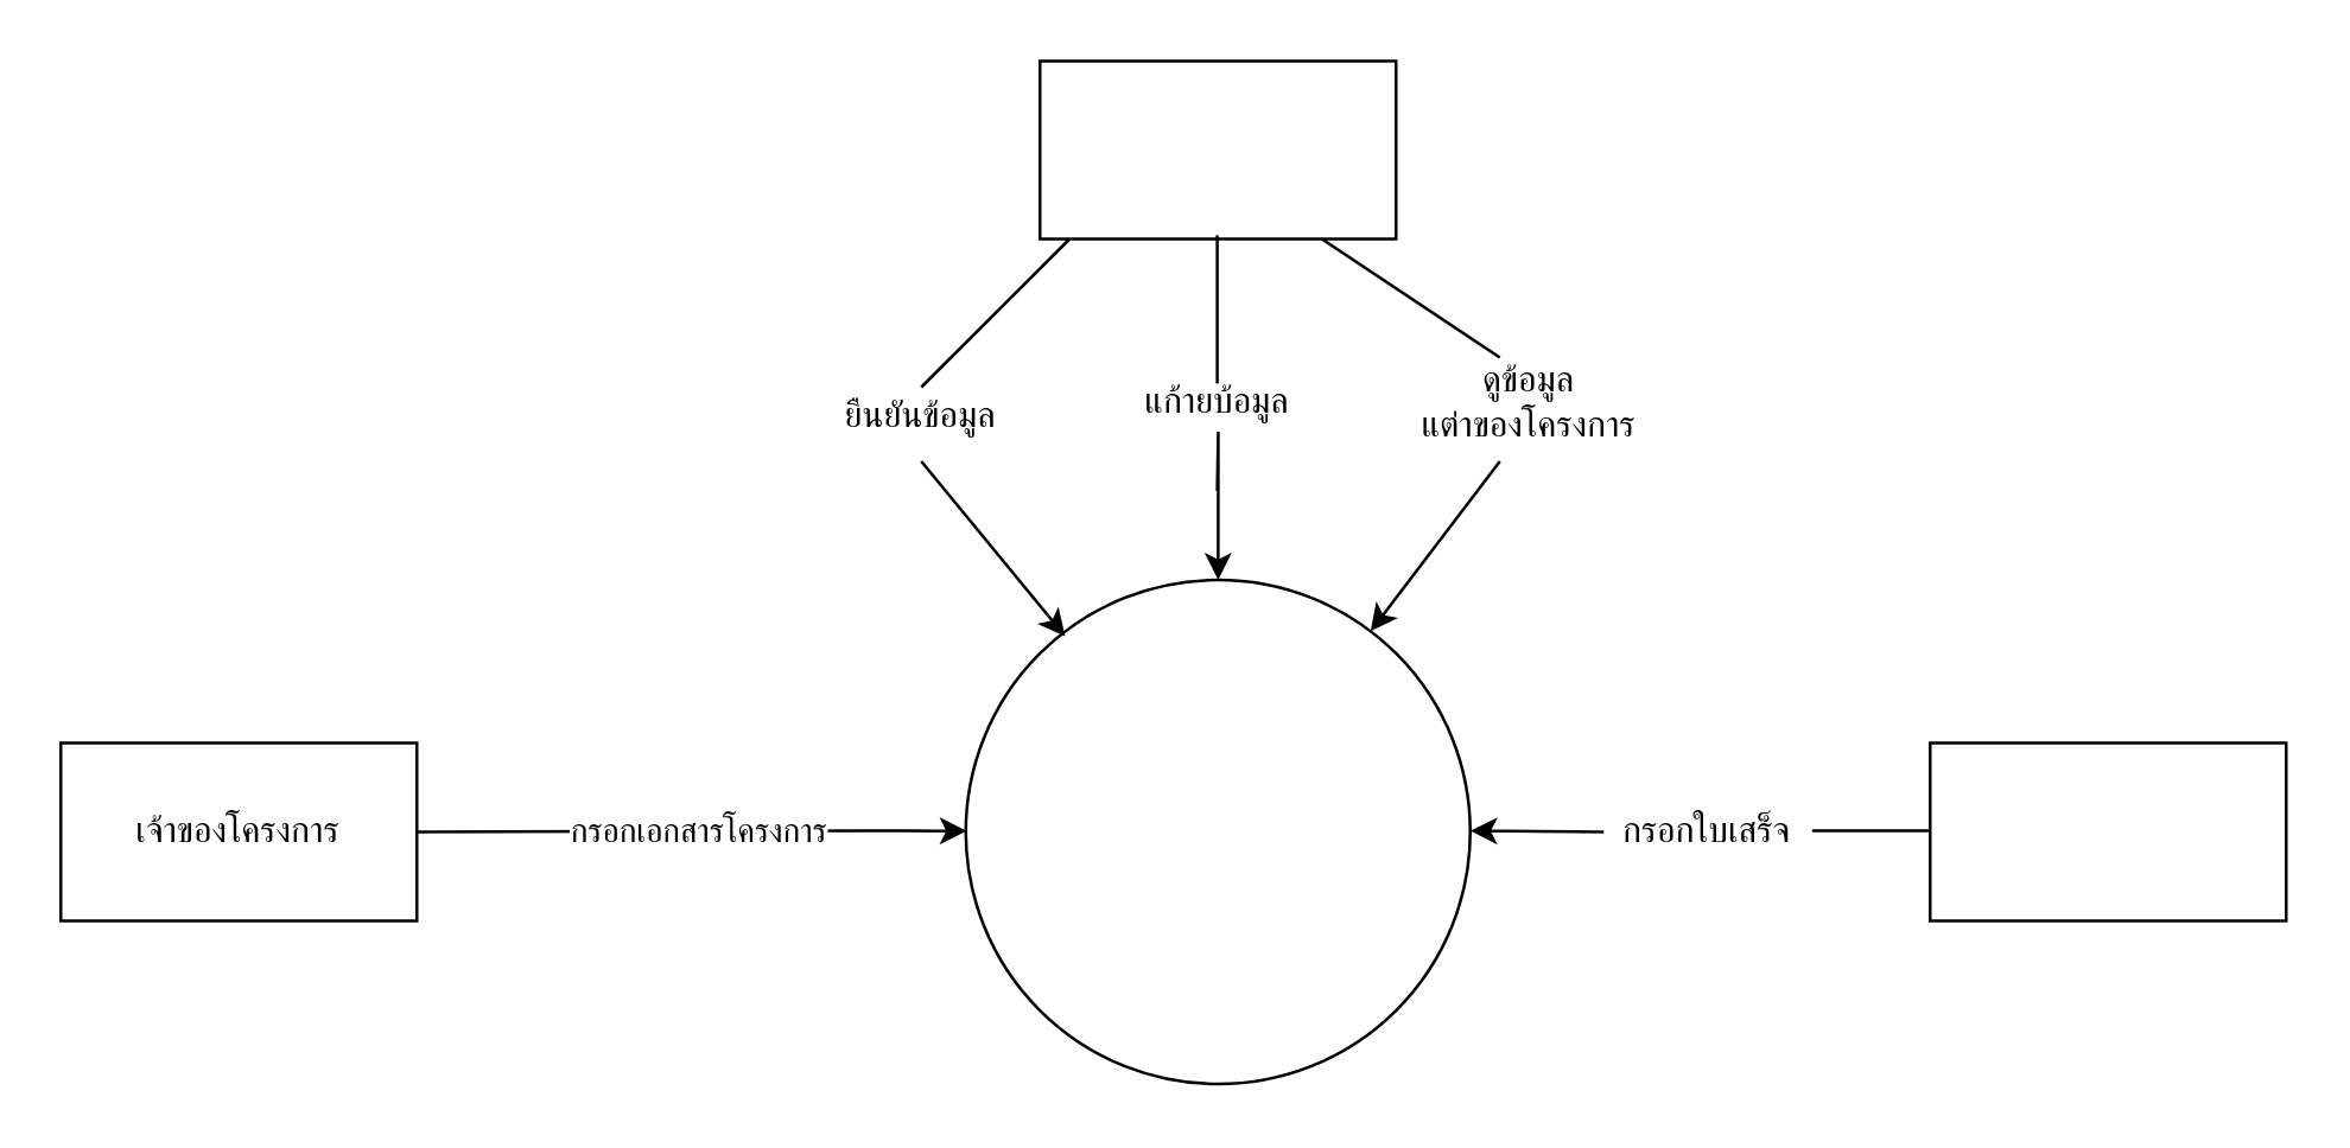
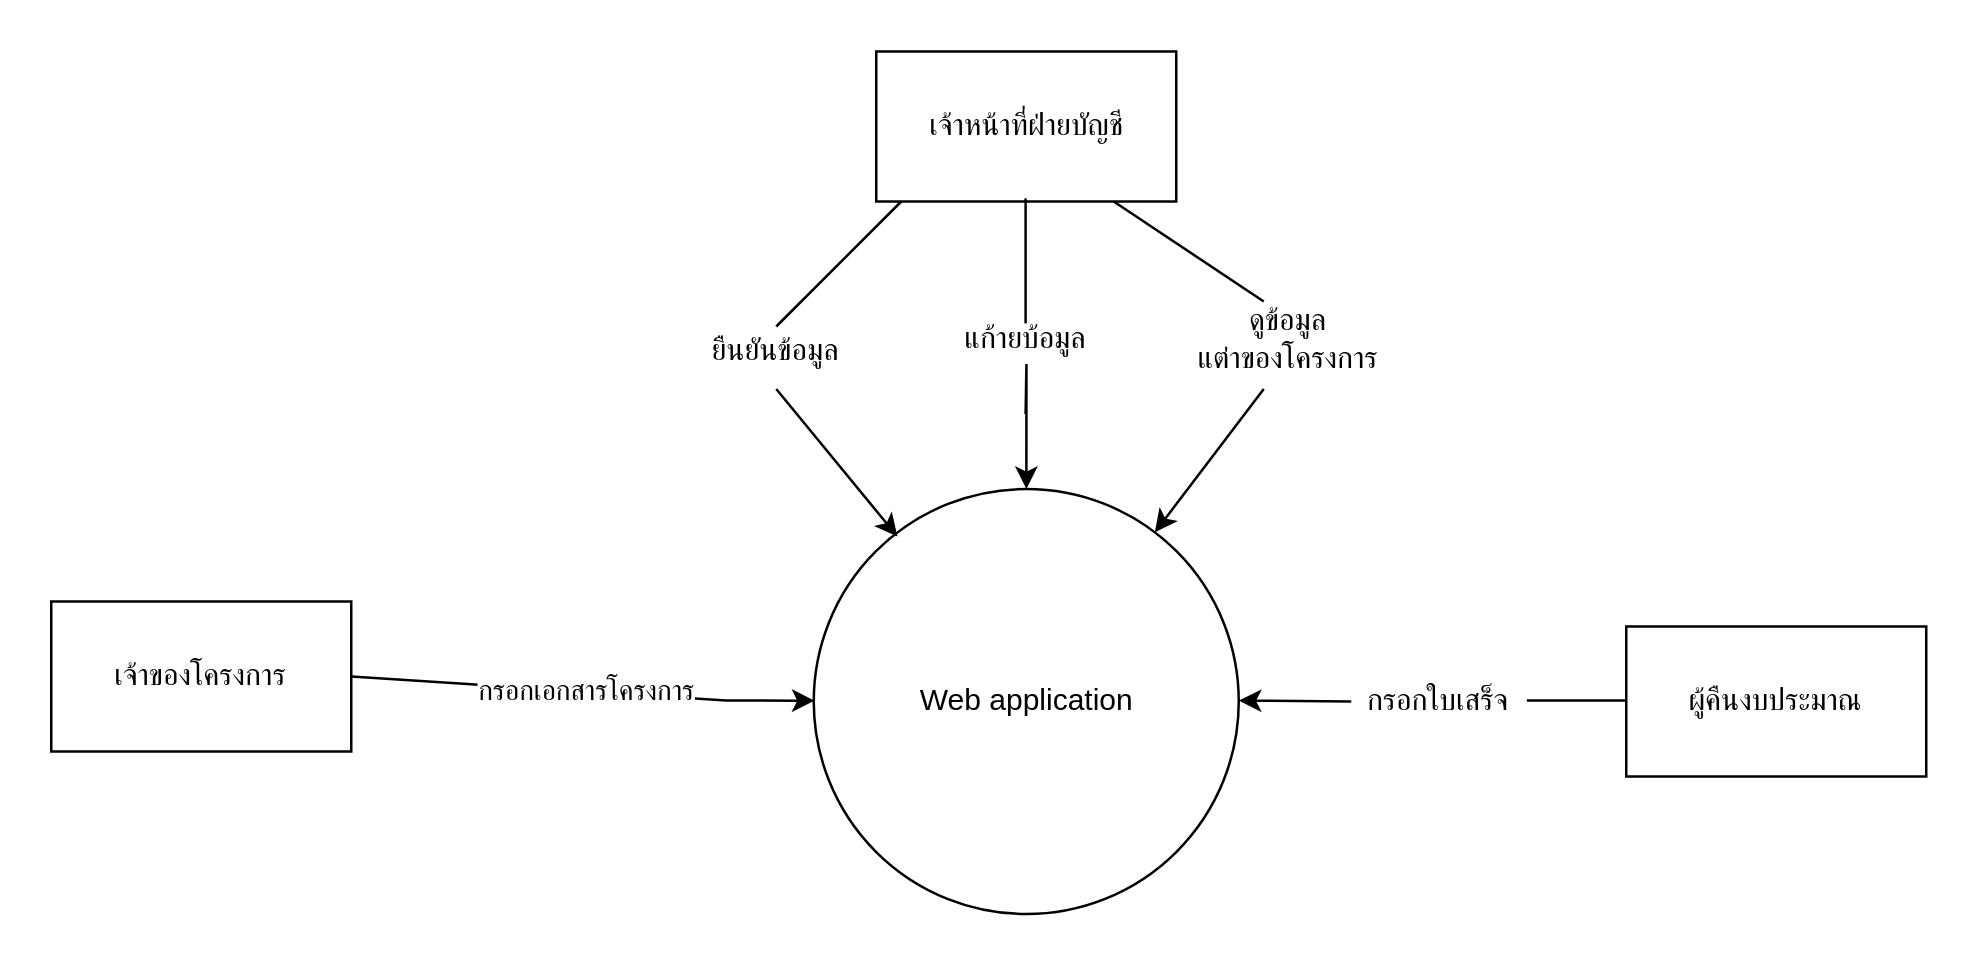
  <mxCell id="0" />
  <mxCell id="1" parent="0" />
  <mxCell id="2" value="&lt;div style=&quot;text-indent: 48px;&quot;&gt;&lt;br&gt;&lt;/div&gt;" style="ellipse;whiteSpace=wrap;html=1;aspect=fixed;align=center;" parent="1" vertex="1"><mxGeometry x="325" y="195" width="170" height="170" as="geometry" /></mxCell>
+ <mxCell id="3" value="Web application" style="text;html=1;align=center;verticalAlign=middle;resizable=0;points=[];autosize=1;strokeColor=none;fillColor=none;" parent="1" vertex="1"><mxGeometry x="355" y="265" width="110" height="30" as="geometry" /></mxCell>
  <mxCell id="4" value="" style="rounded=0;whiteSpace=wrap;html=1;" parent="1" vertex="1"><mxGeometry x="350" y="20" width="120" height="60" as="geometry" /></mxCell>
+ <mxCell id="5" value="เจ้าหน้าที่ฝ่ายบัญชี" style="text;html=1;align=center;verticalAlign=middle;resizable=0;points=[];autosize=1;strokeColor=none;fillColor=none;" parent="1" vertex="1"><mxGeometry x="350" y="35" width="120" height="30" as="geometry" /></mxCell>
  <mxCell id="6" value="" style="endArrow=none;html=1;rounded=0;" parent="1" edge="1"><mxGeometry width="50" height="50" relative="1" as="geometry"><mxPoint x="310" y="130" as="sourcePoint" /><mxPoint x="360" y="80" as="targetPoint" /></mxGeometry></mxCell>
  <mxCell id="7" value="ยืนยันข้อมูล" style="text;html=1;strokeColor=none;fillColor=none;align=center;verticalAlign=middle;whiteSpace=wrap;rounded=0;" parent="1" vertex="1"><mxGeometry x="280" y="125" width="60" height="30" as="geometry" /></mxCell>
  <mxCell id="8" value="" style="endArrow=classic;html=1;rounded=0;entryX=0.197;entryY=0.112;entryDx=0;entryDy=0;entryPerimeter=0;" parent="1" edge="1" target="2"><mxGeometry width="50" height="50" relative="1" as="geometry"><mxPoint x="310" y="155" as="sourcePoint" /><mxPoint x="353.93" y="209.11" as="targetPoint" /></mxGeometry></mxCell>
  <mxCell id="9" value="" style="endArrow=none;html=1;rounded=0;" parent="1" edge="1"><mxGeometry width="50" height="50" relative="1" as="geometry"><mxPoint x="409.74" y="128.75" as="sourcePoint" /><mxPoint x="409.74" y="78.75" as="targetPoint" /></mxGeometry></mxCell>
  <mxCell id="10" value="แก้ายบ้อมูล" style="text;html=1;strokeColor=none;fillColor=none;align=center;verticalAlign=middle;whiteSpace=wrap;rounded=0;" parent="1" vertex="1"><mxGeometry x="380" y="125" width="60" height="20" as="geometry" /></mxCell>
  <mxCell id="11" value="" style="endArrow=classic;html=1;rounded=0;entryX=0.441;entryY=0;entryDx=0;entryDy=0;entryPerimeter=0;" parent="1" edge="1"><mxGeometry width="50" height="50" relative="1" as="geometry"><mxPoint x="409.74" y="165" as="sourcePoint" /><mxPoint x="410.05" y="195" as="targetPoint" /><Array as="points"><mxPoint x="410.08" y="145" /></Array></mxGeometry></mxCell>
  <mxCell id="12" value="ดูข้อมูล&lt;br&gt;แต่าของโครงการ" style="text;html=1;strokeColor=none;fillColor=none;align=center;verticalAlign=middle;whiteSpace=wrap;rounded=0;" parent="1" vertex="1"><mxGeometry x="460" y="117.5" width="110" height="35" as="geometry" /></mxCell>
  <mxCell id="13" value="" style="rounded=0;whiteSpace=wrap;html=1;" parent="1" vertex="1"><mxGeometry x="650" y="250" width="120" height="60" as="geometry" /></mxCell>
+ <mxCell id="14" value="ผู้คืนงบประมาณ" style="text;html=1;strokeColor=none;fillColor=none;align=center;verticalAlign=middle;whiteSpace=wrap;rounded=0;" parent="1" vertex="1"><mxGeometry x="670" y="258.75" width="80" height="42.5" as="geometry" /></mxCell>
  <mxCell id="15" value="" style="endArrow=none;html=1;rounded=0;" parent="1" edge="1"><mxGeometry width="50" height="50" relative="1" as="geometry"><mxPoint x="610.24" y="279.64" as="sourcePoint" /><mxPoint x="650" y="279.64" as="targetPoint" /></mxGeometry></mxCell>
  <mxCell id="16" value="กรอกใบเสร็จ" style="text;html=1;strokeColor=none;fillColor=none;align=center;verticalAlign=middle;whiteSpace=wrap;rounded=0;" parent="1" vertex="1"><mxGeometry x="540" y="265" width="70" height="30" as="geometry" /></mxCell>
  <mxCell id="17" value="" style="endArrow=classic;html=1;rounded=0;exitX=0;exitY=0.5;exitDx=0;exitDy=0;" parent="1" edge="1" source="16"><mxGeometry width="50" height="50" relative="1" as="geometry"><mxPoint x="535" y="279.64" as="sourcePoint" /><mxPoint x="495" y="279.64" as="targetPoint" /></mxGeometry></mxCell>
- <mxCell id="18" value="เจ้าของโครงการ" style="rounded=0;whiteSpace=wrap;html=1;" vertex="1" parent="1"><mxGeometry x="20" y="250" width="120" height="60" as="geometry" /></mxCell>
+ <mxCell id="18" value="เจ้าของโครงการ" style="rounded=0;whiteSpace=wrap;html=1;" vertex="1" parent="1"><mxGeometry x="20" y="240" width="120" height="60" as="geometry" /></mxCell>
  <mxCell id="19" value="" style="endArrow=classic;html=1;rounded=0;entryX=0.002;entryY=0.589;entryDx=0;entryDy=0;entryPerimeter=0;exitX=1;exitY=0.5;exitDx=0;exitDy=0;" edge="1" parent="1" source="18"><mxGeometry width="50" height="50" relative="1" as="geometry"><mxPoint x="210" y="279.57" as="sourcePoint" /><mxPoint x="325.34" y="279.7" as="targetPoint" /><Array as="points"><mxPoint x="290" y="279.57" /></Array></mxGeometry></mxCell>
  <mxCell id="20" value="กรอกเอกสารโครงการ" style="edgeLabel;html=1;align=center;verticalAlign=middle;resizable=0;points=[];" vertex="1" connectable="0" parent="19"><mxGeometry x="-0.15" y="-2" relative="1" as="geometry"><mxPoint x="15" y="-2" as="offset" /></mxGeometry></mxCell>
  <mxCell id="21" value="" style="endArrow=none;html=1;rounded=0;" edge="1" parent="1"><mxGeometry width="50" height="50" relative="1" as="geometry"><mxPoint x="445" y="80" as="sourcePoint" /><mxPoint x="505" y="120" as="targetPoint" /></mxGeometry></mxCell>
  <mxCell id="22" value="" style="endArrow=classic;html=1;rounded=0;" edge="1" parent="1" target="2"><mxGeometry width="50" height="50" relative="1" as="geometry"><mxPoint x="505" y="155" as="sourcePoint" /><mxPoint x="465" y="187.5" as="targetPoint" /></mxGeometry></mxCell>
